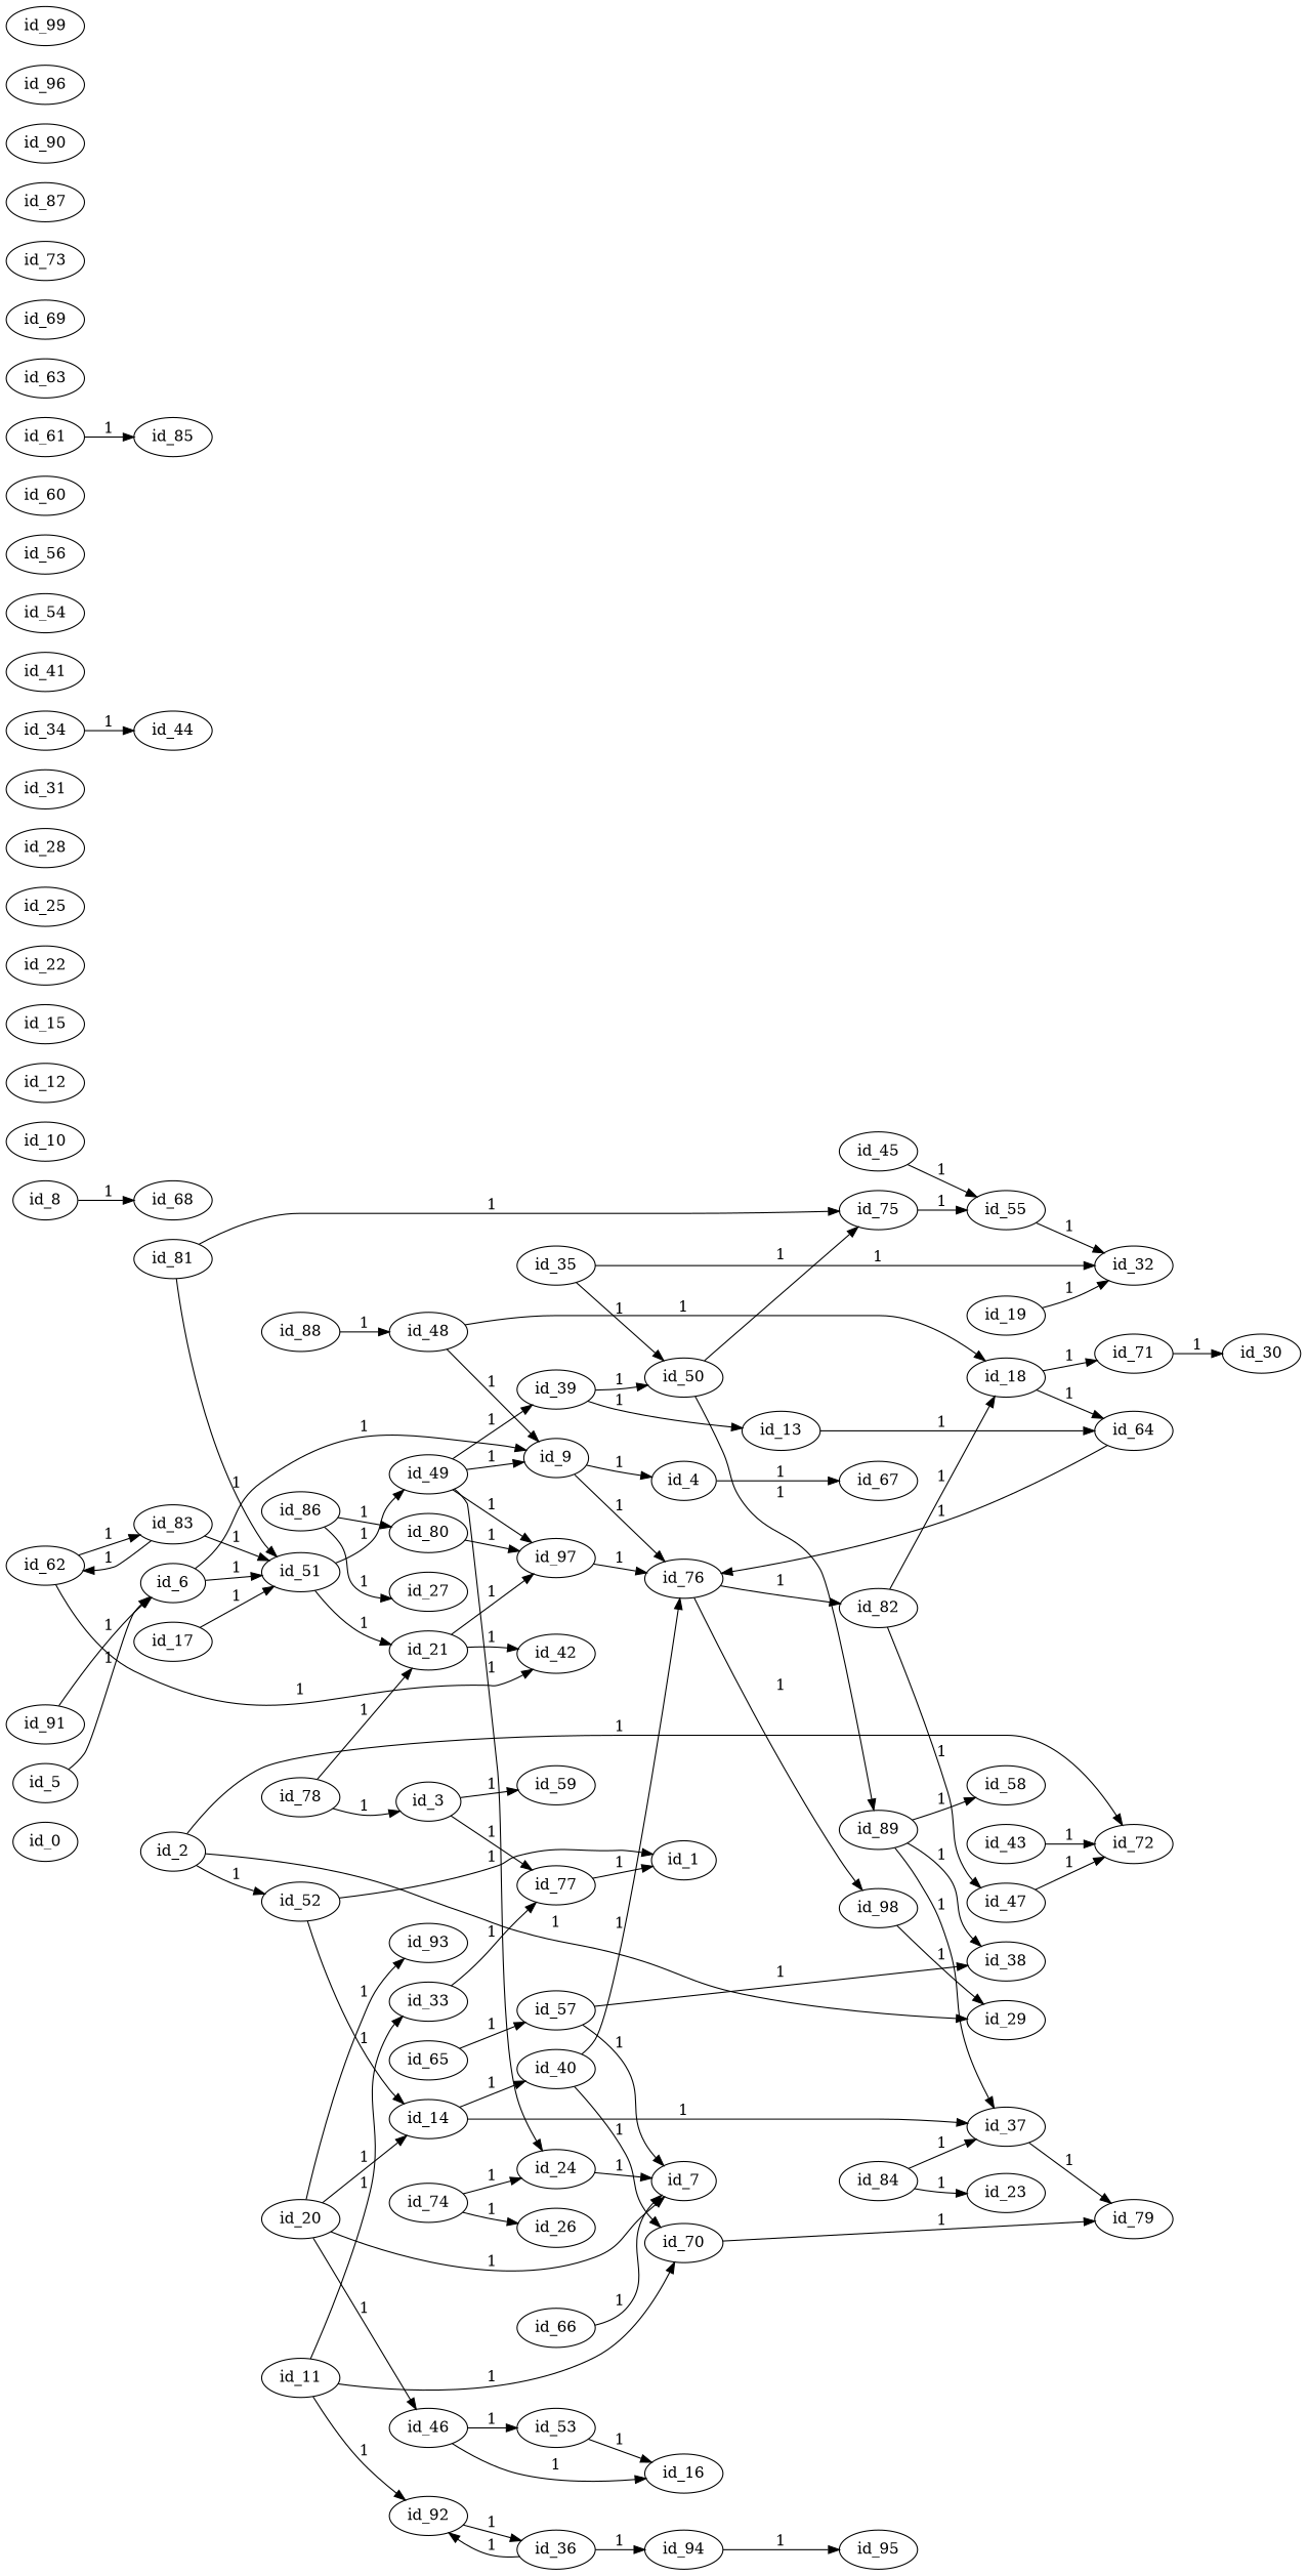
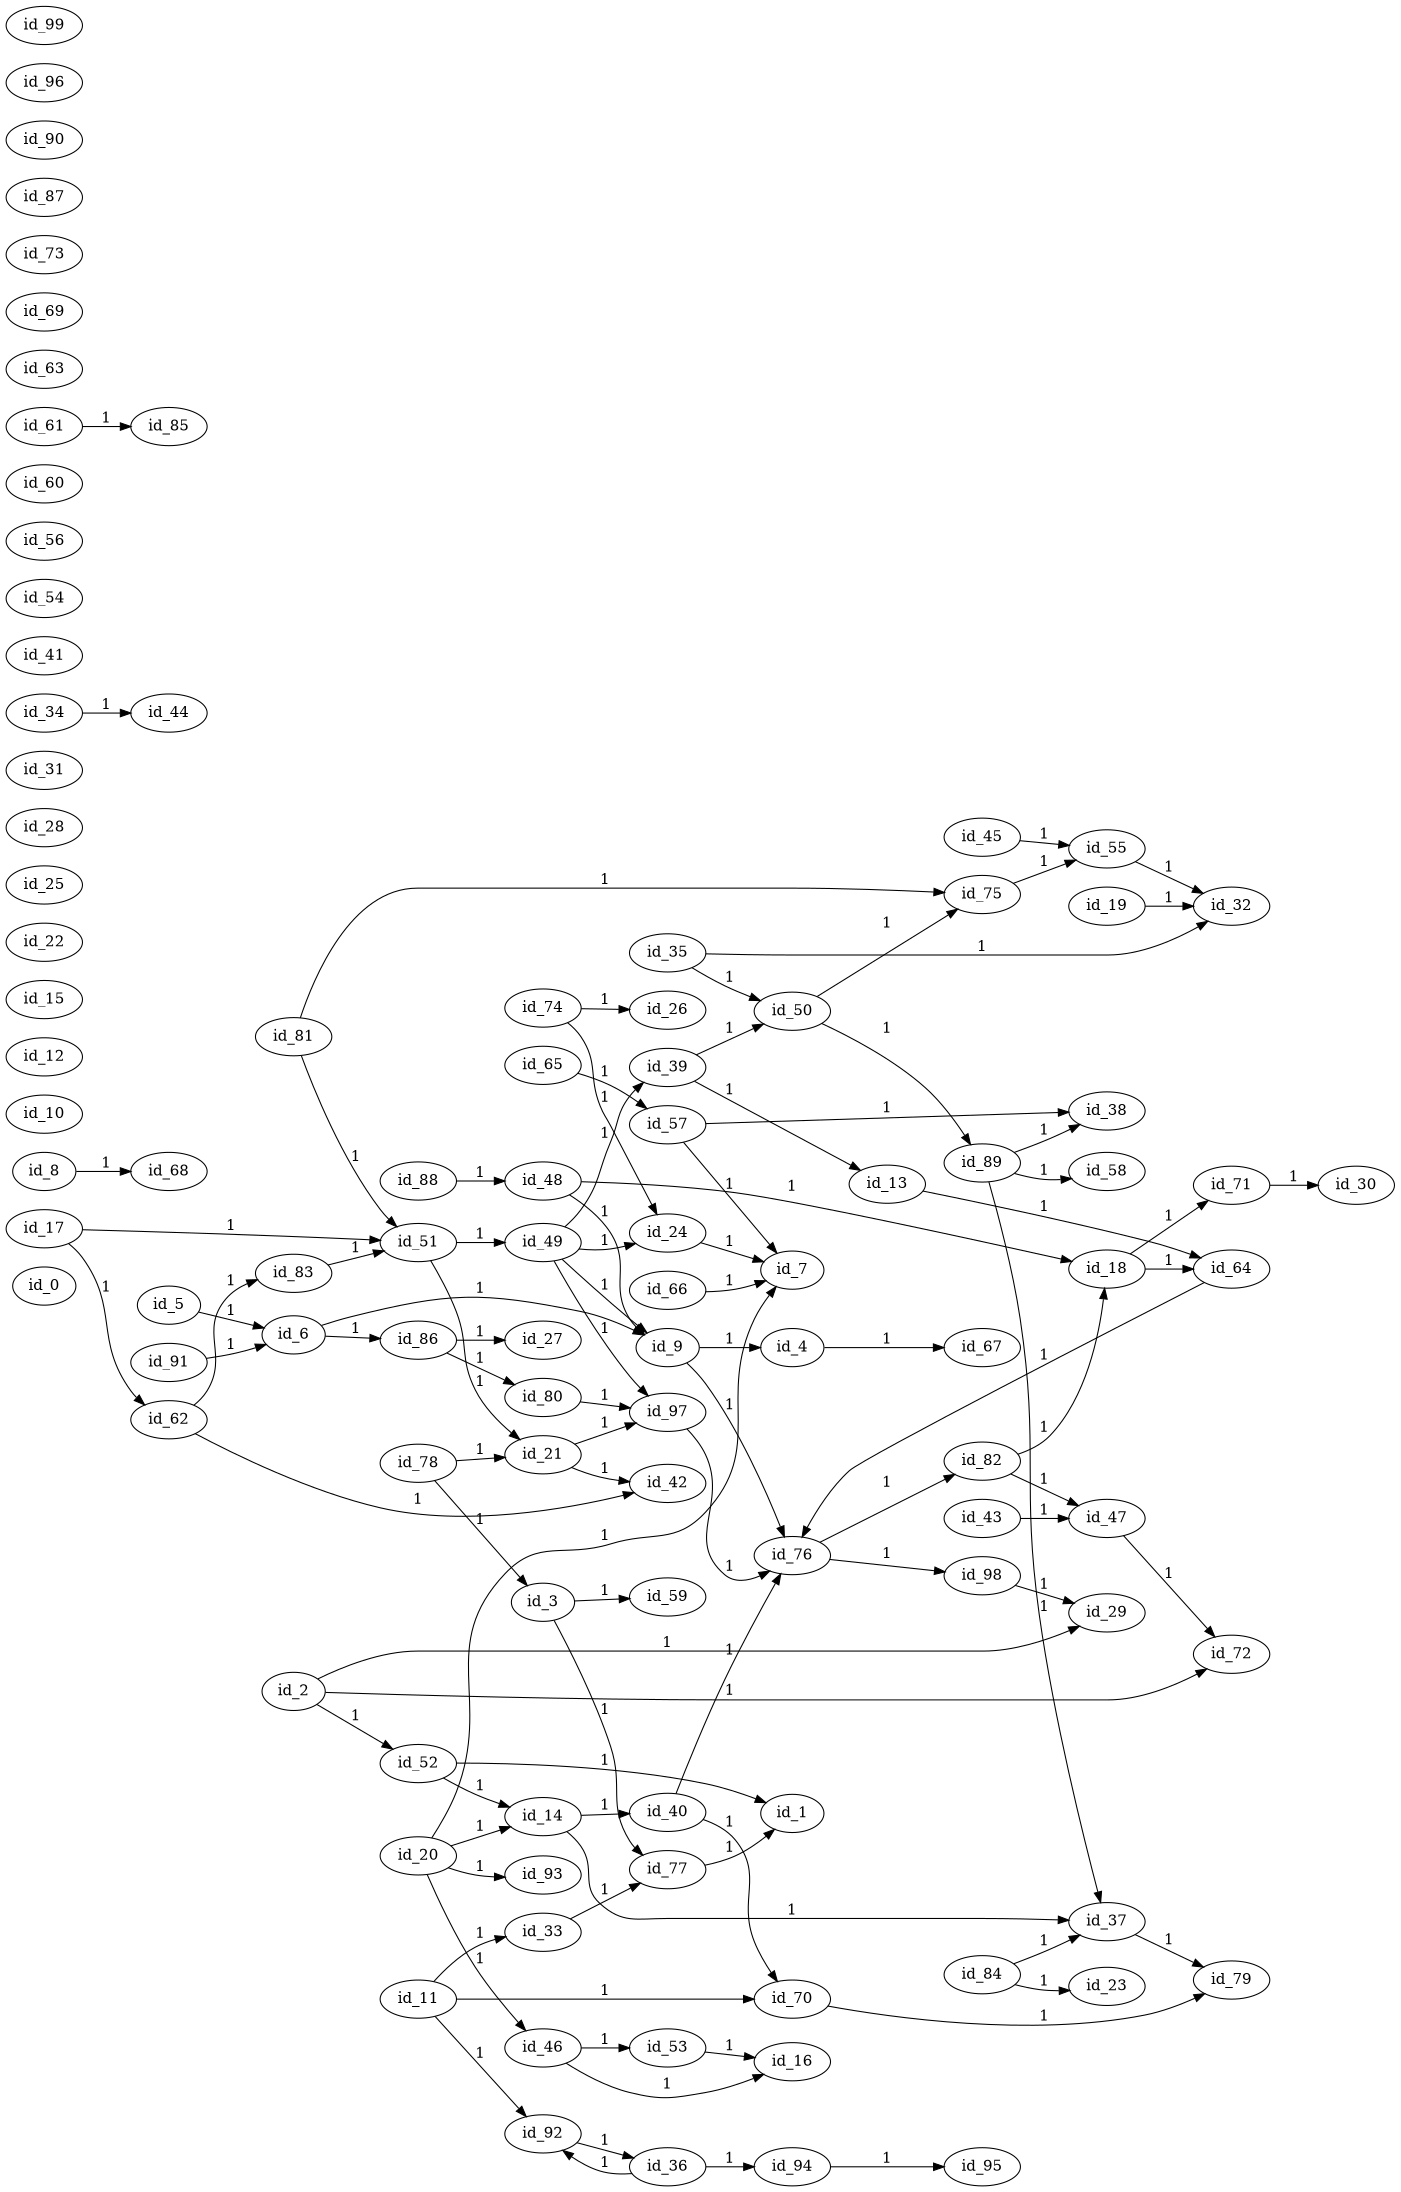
  digraph {
    rankdir=LR
    id_0
    id_2
    id_29
    id_52
    id_72
    id_14
    id_1
    id_3
    id_59
    id_77
    id_4
    id_67
    id_5
    id_6
    id_9
    id_51
    id_76
    id_21
    id_49
    id_8
    id_68
    id_82
    id_98
    id_10
    id_11
    id_33
    id_70
    id_92
    id_79
    id_36
    id_12
    id_13
    id_64
    id_37
    id_40
    id_15
    id_17
    id_18
    id_71
    id_30
    id_19
    id_32
    id_20
    id_7
    id_46
    id_93
    id_16
    id_53
    id_42
    id_97
    id_22
    id_24
    id_25
    id_28
    id_31
    id_34
    id_44
    id_35
    id_50
    id_75
    id_89
    id_94
    id_95
    id_39
    id_47
    id_41
    id_43
    id_45
    id_55
    id_48
    id_38
    id_58
    id_54
    id_56
    id_57
    id_60
    id_61
    id_85
    id_62
    id_83
    id_63
    id_65
    id_66
    id_69
    id_73
    id_74
    id_26
    id_78
    id_80
    id_81
    id_84
    id_23
    id_86
    id_27
    id_87
    id_88
    id_90
    id_91
    id_96
    id_99
    id_2 -> id_29 [label=1]
    id_2 -> id_52 [label=1]
    id_2 -> id_72 [label=1]
    id_52 -> id_14 [label=1]
    id_52 -> id_1 [label=1]
    id_14 -> id_37 [label=1]
    id_14 -> id_40 [label=1]
    id_3 -> id_59 [label=1]
    id_3 -> id_77 [label=1]
    id_77 -> id_1 [label=1]
    id_4 -> id_67 [label=1]
    id_5 -> id_6 [label=1]
    id_6 -> id_9 [label=1]
-   id_6 -> id_51 [label=1]
+   id_6 -> id_86 [label=1]
    id_9 -> id_4 [label=1]
    id_9 -> id_76 [label=1]
    id_51 -> id_21 [label=1]
    id_51 -> id_49 [label=1]
    id_76 -> id_82 [label=1]
    id_76 -> id_98 [label=1]
    id_21 -> id_42 [label=1]
    id_21 -> id_97 [label=1]
    id_49 -> id_9 [label=1]
    id_49 -> id_97 [label=1]
    id_49 -> id_24 [label=1]
    id_49 -> id_39 [label=1]
    id_8 -> id_68 [label=1]
    id_82 -> id_18 [label=1]
    id_82 -> id_47 [label=1]
    id_98 -> id_29 [label=1]
    id_11 -> id_33 [label=1]
    id_11 -> id_70 [label=1]
    id_11 -> id_92 [label=1]
    id_33 -> id_77 [label=1]
    id_70 -> id_79 [label=1]
    id_92 -> id_36 [label=1]
    id_36 -> id_92 [label=1]
    id_36 -> id_94 [label=1]
    id_13 -> id_64 [label=1]
    id_64 -> id_76 [label=1]
    id_37 -> id_79 [label=1]
    id_40 -> id_76 [label=1]
    id_40 -> id_70 [label=1]
    id_17 -> id_51 [label=1]
    id_18 -> id_64 [label=1]
    id_18 -> id_71 [label=1]
    id_71 -> id_30 [label=1]
    id_19 -> id_32 [label=1]
    id_20 -> id_14 [label=1]
    id_20 -> id_7 [label=1]
    id_20 -> id_46 [label=1]
    id_20 -> id_93 [label=1]
    id_46 -> id_16 [label=1]
    id_46 -> id_53 [label=1]
    id_53 -> id_16 [label=1]
    id_97 -> id_76 [label=1]
    id_24 -> id_7 [label=1]
    id_34 -> id_44 [label=1]
    id_35 -> id_32 [label=1]
    id_35 -> id_50 [label=1]
    id_50 -> id_75 [label=1]
    id_50 -> id_89 [label=1]
    id_75 -> id_55 [label=1]
    id_89 -> id_37 [label=1]
    id_89 -> id_38 [label=1]
    id_89 -> id_58 [label=1]
    id_94 -> id_95 [label=1]
    id_39 -> id_13 [label=1]
    id_39 -> id_50 [label=1]
    id_47 -> id_72 [label=1]
-   id_43 -> id_72 [label=1]
+   id_43 -> id_47 [label=1]
    id_45 -> id_55 [label=1]
    id_55 -> id_32 [label=1]
    id_48 -> id_9 [label=1]
    id_48 -> id_18 [label=1]
    id_57 -> id_7 [label=1]
    id_57 -> id_38 [label=1]
    id_61 -> id_85 [label=1]
    id_62 -> id_42 [label=1]
    id_62 -> id_83 [label=1]
    id_83 -> id_51 [label=1]
-   id_83 -> id_62 [label=1]
+   id_17 -> id_62 [label=1]
    id_65 -> id_57 [label=1]
    id_66 -> id_7 [label=1]
    id_74 -> id_24 [label=1]
    id_74 -> id_26 [label=1]
    id_78 -> id_3 [label=1]
    id_78 -> id_21 [label=1]
    id_80 -> id_97 [label=1]
    id_81 -> id_51 [label=1]
    id_81 -> id_75 [label=1]
    id_84 -> id_37 [label=1]
    id_84 -> id_23 [label=1]
    id_86 -> id_80 [label=1]
    id_86 -> id_27 [label=1]
    id_88 -> id_48 [label=1]
    id_91 -> id_6 [label=1]
  }
